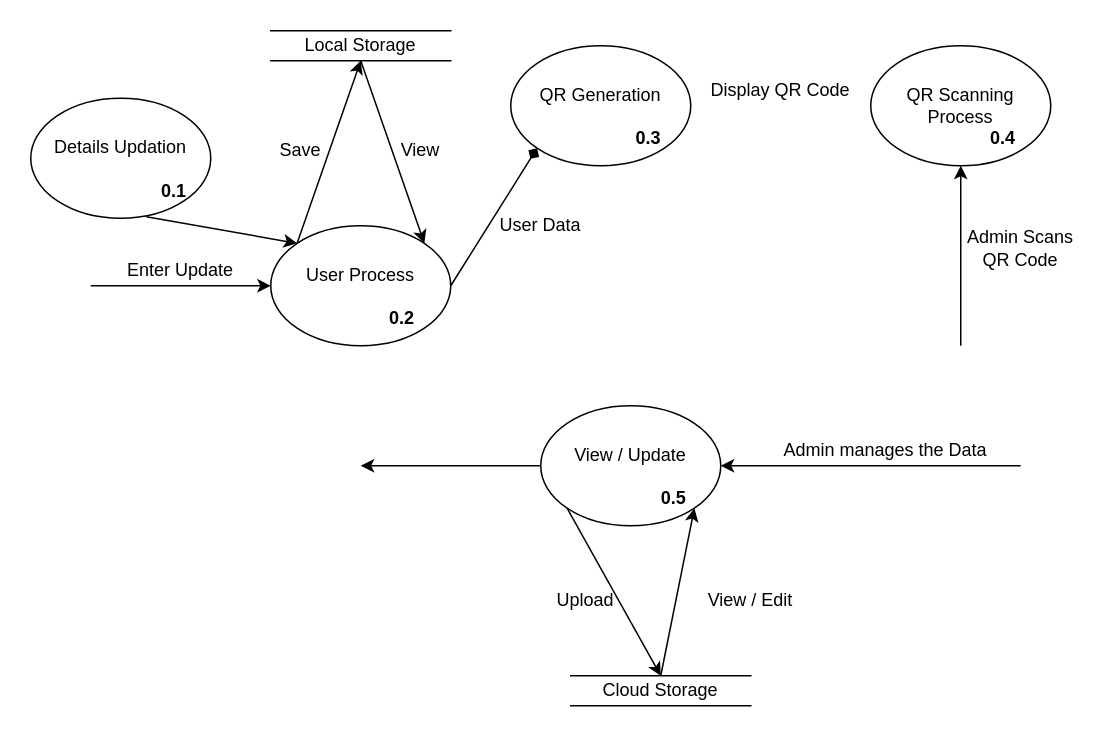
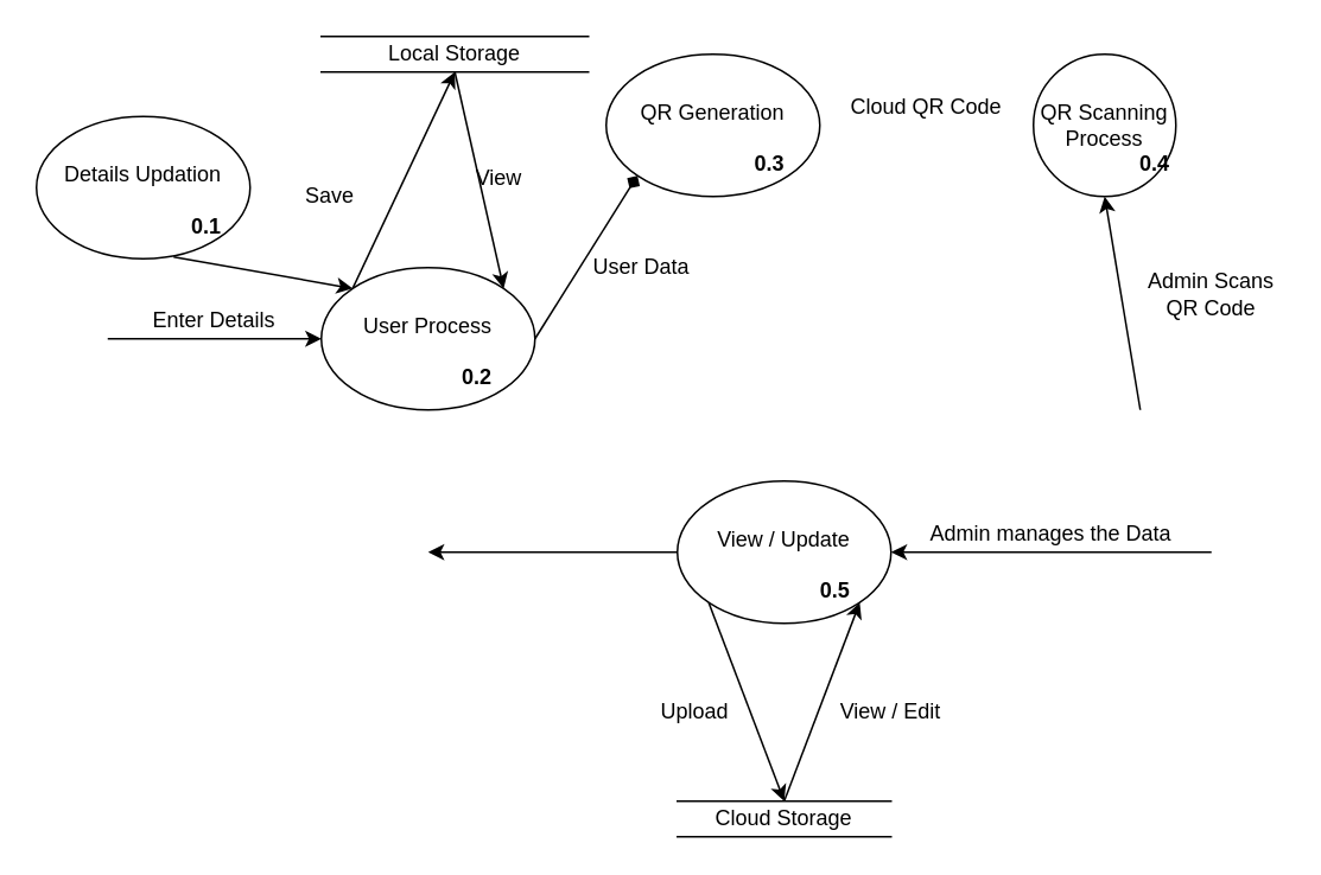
  <mxCell id="0" />
  <mxCell id="1" parent="0" />
  <mxCell id="2" value="&lt;br&gt;Details Updation&lt;br&gt;&lt;br&gt;&lt;div style=&quot;text-align: right&quot;&gt;&lt;span&gt;&lt;b&gt;0.1&lt;/b&gt;&lt;/span&gt;&lt;/div&gt;" style="ellipse;whiteSpace=wrap;html=1;" vertex="1" parent="1"><mxGeometry x="20" y="65" width="120" height="80" as="geometry" /></mxCell>
  <mxCell id="3" value="&lt;br&gt;User Process&lt;br&gt;&lt;br&gt;&lt;div style=&quot;text-align: right&quot;&gt;&lt;span&gt;&lt;b&gt;0.2&lt;/b&gt;&lt;/span&gt;&lt;/div&gt;" style="ellipse;whiteSpace=wrap;html=1;" vertex="1" parent="1"><mxGeometry x="180" y="150" width="120" height="80" as="geometry" /></mxCell>
  <mxCell id="4" value="" style="endArrow=classic;html=1;exitX=0.642;exitY=0.988;exitDx=0;exitDy=0;exitPerimeter=0;entryX=0;entryY=0;entryDx=0;entryDy=0;" edge="1" parent="1" source="2" target="3"><mxGeometry width="50" height="50" relative="1" as="geometry"><mxPoint x="260" y="200" as="sourcePoint" /><mxPoint x="310" y="150" as="targetPoint" /></mxGeometry></mxCell>
  <mxCell id="5" value="&lt;br&gt;QR Generation&lt;br&gt;&lt;br&gt;&lt;div style=&quot;text-align: right&quot;&gt;&lt;span&gt;&lt;b&gt;0.3&lt;/b&gt;&lt;/span&gt;&lt;/div&gt;" style="ellipse;whiteSpace=wrap;html=1;" vertex="1" parent="1"><mxGeometry x="340" y="30" width="120" height="80" as="geometry" /></mxCell>
  <mxCell id="6" value="" style="endArrow=diamond;html=1;exitX=1;exitY=0.5;exitDx=0;exitDy=0;entryX=0;entryY=1;entryDx=0;entryDy=0;" edge="1" parent="1" source="3" target="5"><mxGeometry width="50" height="50" relative="1" as="geometry"><mxPoint x="130" y="200" as="sourcePoint" /><mxPoint x="180" y="150" as="targetPoint" /></mxGeometry></mxCell>
- <mxCell id="7" value="&lt;br&gt;QR Scanning Process&lt;br&gt;&lt;b style=&quot;text-align: right&quot;&gt;&amp;nbsp; &amp;nbsp; &amp;nbsp; &amp;nbsp; &amp;nbsp; &amp;nbsp; &amp;nbsp; &amp;nbsp; &amp;nbsp;0.4&lt;/b&gt;" style="ellipse;whiteSpace=wrap;html=1;" vertex="1" parent="1"><mxGeometry x="580" y="30" width="120" height="80" as="geometry" /></mxCell>
- <mxCell id="8" value="Local Storage" style="shape=partialRectangle;whiteSpace=wrap;html=1;left=0;right=0;fillColor=none;" vertex="1" parent="1"><mxGeometry x="180" y="20" width="120" height="20" as="geometry" /></mxCell>
+ <mxCell id="7" value="&lt;br&gt;QR Scanning Process&lt;br&gt;&lt;b style=&quot;text-align: right&quot;&gt;&amp;nbsp; &amp;nbsp; &amp;nbsp; &amp;nbsp; &amp;nbsp; &amp;nbsp; &amp;nbsp; &amp;nbsp; &amp;nbsp;0.4&lt;/b&gt;" style="ellipse;whiteSpace=wrap;html=1;" vertex="1" parent="1"><mxGeometry x="580" y="30" width="80" height="80" as="geometry" /></mxCell>
+ <mxCell id="8" value="Local Storage" style="shape=partialRectangle;whiteSpace=wrap;html=1;left=0;right=0;fillColor=none;" vertex="1" parent="1"><mxGeometry x="180" y="20" width="150" height="20" as="geometry" /></mxCell>
  <mxCell id="9" value="" style="endArrow=classic;html=1;entryX=0.5;entryY=1;entryDx=0;entryDy=0;exitX=0;exitY=0;exitDx=0;exitDy=0;" edge="1" parent="1" source="3" target="8"><mxGeometry width="50" height="50" relative="1" as="geometry"><mxPoint x="240" y="200" as="sourcePoint" /><mxPoint x="290" y="150" as="targetPoint" /></mxGeometry></mxCell>
  <mxCell id="10" value="" style="endArrow=classic;html=1;exitX=0.5;exitY=1;exitDx=0;exitDy=0;entryX=1;entryY=0;entryDx=0;entryDy=0;" edge="1" parent="1" source="8" target="3"><mxGeometry width="50" height="50" relative="1" as="geometry"><mxPoint x="260" y="-6" as="sourcePoint" /><mxPoint x="260" y="140" as="targetPoint" /></mxGeometry></mxCell>
  <mxCell id="11" value="" style="edgeStyle=orthogonalEdgeStyle;rounded=0;orthogonalLoop=1;jettySize=auto;html=1;" edge="1" parent="1" source="12"><mxGeometry relative="1" as="geometry"><mxPoint x="240" y="310" as="targetPoint" /></mxGeometry></mxCell>
- <mxCell id="12" value="&lt;br&gt;View / Update&lt;br&gt;&lt;br&gt;&lt;div style=&quot;text-align: right&quot;&gt;&lt;span&gt;&lt;b&gt;0.5&lt;/b&gt;&lt;/span&gt;&lt;/div&gt;" style="ellipse;whiteSpace=wrap;html=1;" vertex="1" parent="1"><mxGeometry x="360" y="270" width="120" height="80" as="geometry" /></mxCell>
+ <mxCell id="12" value="&lt;br&gt;View / Update&lt;br&gt;&lt;br&gt;&lt;div style=&quot;text-align: right&quot;&gt;&lt;span&gt;&lt;b&gt;0.5&lt;/b&gt;&lt;/span&gt;&lt;/div&gt;" style="ellipse;whiteSpace=wrap;html=1;" vertex="1" parent="1"><mxGeometry x="380" y="270" width="120" height="80" as="geometry" /></mxCell>
  <mxCell id="13" value="Cloud Storage" style="shape=partialRectangle;whiteSpace=wrap;html=1;left=0;right=0;fillColor=none;" vertex="1" parent="1"><mxGeometry x="380" y="450" width="120" height="20" as="geometry" /></mxCell>
  <mxCell id="14" value="" style="endArrow=classic;html=1;entryX=1;entryY=1;entryDx=0;entryDy=0;exitX=0.5;exitY=0;exitDx=0;exitDy=0;" edge="1" parent="1" source="13" target="12"><mxGeometry width="50" height="50" relative="1" as="geometry"><mxPoint x="150" y="400" as="sourcePoint" /><mxPoint x="200" y="350" as="targetPoint" /></mxGeometry></mxCell>
  <mxCell id="15" value="" style="endArrow=classic;html=1;entryX=0.5;entryY=0;entryDx=0;entryDy=0;exitX=0;exitY=1;exitDx=0;exitDy=0;" edge="1" parent="1" source="12" target="13"><mxGeometry width="50" height="50" relative="1" as="geometry"><mxPoint x="150" y="400" as="sourcePoint" /><mxPoint x="200" y="350" as="targetPoint" /></mxGeometry></mxCell>
  <mxCell id="16" value="" style="endArrow=classic;html=1;entryX=1;entryY=0.5;entryDx=0;entryDy=0;" edge="1" parent="1" target="12"><mxGeometry width="50" height="50" relative="1" as="geometry"><mxPoint x="680" y="310" as="sourcePoint" /><mxPoint x="200" y="200" as="targetPoint" /></mxGeometry></mxCell>
  <mxCell id="17" value="" style="endArrow=classic;html=1;entryX=0.5;entryY=1;entryDx=0;entryDy=0;" edge="1" parent="1" target="7"><mxGeometry width="50" height="50" relative="1" as="geometry"><mxPoint x="640" y="230" as="sourcePoint" /><mxPoint x="260" y="200" as="targetPoint" /></mxGeometry></mxCell>
  <mxCell id="18" value="" style="endArrow=classic;html=1;entryX=0;entryY=0.5;entryDx=0;entryDy=0;" edge="1" parent="1" target="3"><mxGeometry width="50" height="50" relative="1" as="geometry"><mxPoint x="60" y="190" as="sourcePoint" /><mxPoint x="260" y="200" as="targetPoint" /></mxGeometry></mxCell>
- <mxCell id="19" value="Enter Update" style="text;html=1;strokeColor=none;fillColor=none;align=center;verticalAlign=middle;whiteSpace=wrap;rounded=0;" vertex="1" parent="1"><mxGeometry x="80" y="170" width="80" height="20" as="geometry" /></mxCell>
+ <mxCell id="19" value="Enter Details" style="text;html=1;strokeColor=none;fillColor=none;align=center;verticalAlign=middle;whiteSpace=wrap;rounded=0;" vertex="1" parent="1"><mxGeometry x="80" y="170" width="80" height="20" as="geometry" /></mxCell>
  <mxCell id="20" value="User Data" style="text;html=1;strokeColor=none;fillColor=none;align=center;verticalAlign=middle;whiteSpace=wrap;rounded=0;" vertex="1" parent="1"><mxGeometry x="330" y="140" width="60" height="20" as="geometry" /></mxCell>
  <mxCell id="21" value="View" style="text;html=1;strokeColor=none;fillColor=none;align=center;verticalAlign=middle;whiteSpace=wrap;rounded=0;" vertex="1" parent="1"><mxGeometry x="260" y="90" width="40" height="20" as="geometry" /></mxCell>
- <mxCell id="22" value="Save" style="text;html=1;strokeColor=none;fillColor=none;align=center;verticalAlign=middle;whiteSpace=wrap;rounded=0;" vertex="1" parent="1"><mxGeometry x="180" y="90" width="40" height="20" as="geometry" /></mxCell>
+ <mxCell id="22" value="Save" style="text;html=1;strokeColor=none;fillColor=none;align=center;verticalAlign=middle;whiteSpace=wrap;rounded=0;" vertex="1" parent="1"><mxGeometry x="165" y="100" width="40" height="20" as="geometry" /></mxCell>
  <mxCell id="23" value="Admin manages the Data" style="text;html=1;strokeColor=none;fillColor=none;align=center;verticalAlign=middle;whiteSpace=wrap;rounded=0;" vertex="1" parent="1"><mxGeometry x="520" y="290" width="140" height="20" as="geometry" /></mxCell>
  <mxCell id="24" value="Admin Scans QR Code" style="text;html=1;strokeColor=none;fillColor=none;align=center;verticalAlign=middle;whiteSpace=wrap;rounded=0;" vertex="1" parent="1"><mxGeometry x="640" y="140" width="80" height="50" as="geometry" /></mxCell>
- <mxCell id="25" value="Display QR Code" style="text;html=1;strokeColor=none;fillColor=none;align=center;verticalAlign=middle;whiteSpace=wrap;rounded=0;" vertex="1" parent="1"><mxGeometry x="470" y="50" width="100" height="20" as="geometry" /></mxCell>
+ <mxCell id="25" value="Cloud QR Code" style="text;html=1;strokeColor=none;fillColor=none;align=center;verticalAlign=middle;whiteSpace=wrap;rounded=0;" vertex="1" parent="1"><mxGeometry x="470" y="50" width="100" height="20" as="geometry" /></mxCell>
  <mxCell id="26" value="View / Edit" style="text;html=1;strokeColor=none;fillColor=none;align=center;verticalAlign=middle;whiteSpace=wrap;rounded=0;" vertex="1" parent="1"><mxGeometry x="470" y="390" width="60" height="20" as="geometry" /></mxCell>
  <mxCell id="27" value="Upload" style="text;html=1;strokeColor=none;fillColor=none;align=center;verticalAlign=middle;whiteSpace=wrap;rounded=0;" vertex="1" parent="1"><mxGeometry x="370" y="390" width="40" height="20" as="geometry" /></mxCell>
